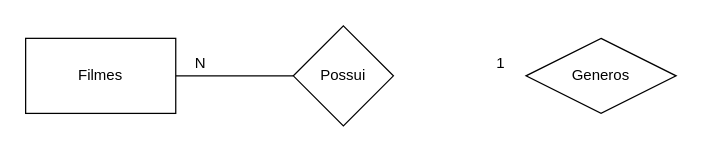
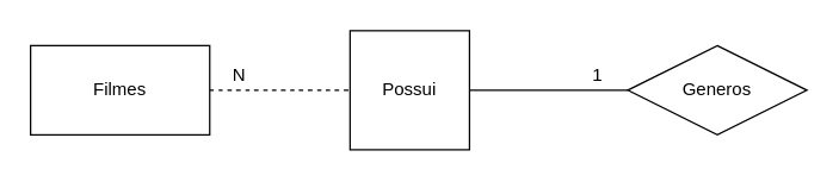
  <mxCell id="0" />
  <mxCell id="1" parent="0" />
- <mxCell id="2" style="edgeStyle=orthogonalEdgeStyle;orthogonalLoop=1;jettySize=auto;html=1;exitX=1;exitY=0.5;exitDx=0;exitDy=0;entryX=0;entryY=0.5;entryDx=0;entryDy=0;strokeColor=#000000;curved=1;endArrow=none;endFill=0;" edge="1" parent="1" source="3" target="6"><mxGeometry relative="1" as="geometry" /></mxCell>
+ <mxCell id="2" style="edgeStyle=orthogonalEdgeStyle;orthogonalLoop=1;jettySize=auto;html=1;exitX=1;exitY=0.5;exitDx=0;exitDy=0;entryX=0;entryY=0.5;entryDx=0;entryDy=0;strokeColor=#000000;curved=1;endArrow=none;endFill=0;dashed=1;" edge="1" parent="1" source="3" target="6"><mxGeometry relative="1" as="geometry" /></mxCell>
  <mxCell id="3" value="&lt;font style=&quot;vertical-align: inherit&quot;&gt;&lt;font style=&quot;vertical-align: inherit&quot;&gt;Filmes&lt;/font&gt;&lt;/font&gt;" style="rounded=0;whiteSpace=wrap;html=1;" vertex="1" parent="1"><mxGeometry x="20" y="30" width="120" height="60" as="geometry" /></mxCell>
  <mxCell id="4" value="&lt;font style=&quot;vertical-align: inherit&quot;&gt;&lt;font style=&quot;vertical-align: inherit&quot;&gt;Generos&lt;/font&gt;&lt;/font&gt;" style="rhombus;whiteSpace=wrap;html=1;" vertex="1" parent="1"><mxGeometry x="420" y="30" width="120" height="60" as="geometry" /></mxCell>
- <mxCell id="6" value="&lt;font style=&quot;vertical-align: inherit&quot;&gt;&lt;font style=&quot;vertical-align: inherit&quot;&gt;Possui&lt;/font&gt;&lt;/font&gt;" style="rhombus;whiteSpace=wrap;html=1;" vertex="1" parent="1"><mxGeometry x="234" y="20" width="80" height="80" as="geometry" /></mxCell>
+ <mxCell id="5" style="edgeStyle=orthogonalEdgeStyle;curved=1;orthogonalLoop=1;jettySize=auto;html=1;exitX=1;exitY=0.5;exitDx=0;exitDy=0;entryX=0;entryY=0.5;entryDx=0;entryDy=0;endArrow=none;endFill=0;strokeColor=#000000;" edge="1" parent="1" source="6" target="4"><mxGeometry relative="1" as="geometry" /></mxCell>
+ <mxCell id="6" value="&lt;font style=&quot;vertical-align: inherit&quot;&gt;&lt;font style=&quot;vertical-align: inherit&quot;&gt;Possui&lt;/font&gt;&lt;/font&gt;" style="whiteSpace=wrap;html=1;rounded=0;" vertex="1" parent="1"><mxGeometry x="234" y="20" width="80" height="80" as="geometry" /></mxCell>
  <mxCell id="7" value="N" style="text;html=1;strokeColor=none;fillColor=none;align=center;verticalAlign=middle;whiteSpace=wrap;rounded=0;" vertex="1" parent="1"><mxGeometry x="140" y="40" width="40" height="20" as="geometry" /></mxCell>
  <mxCell id="8" value="1" style="text;html=1;strokeColor=none;fillColor=none;align=center;verticalAlign=middle;whiteSpace=wrap;rounded=0;" vertex="1" parent="1"><mxGeometry x="380" y="40" width="40" height="20" as="geometry" /></mxCell>
